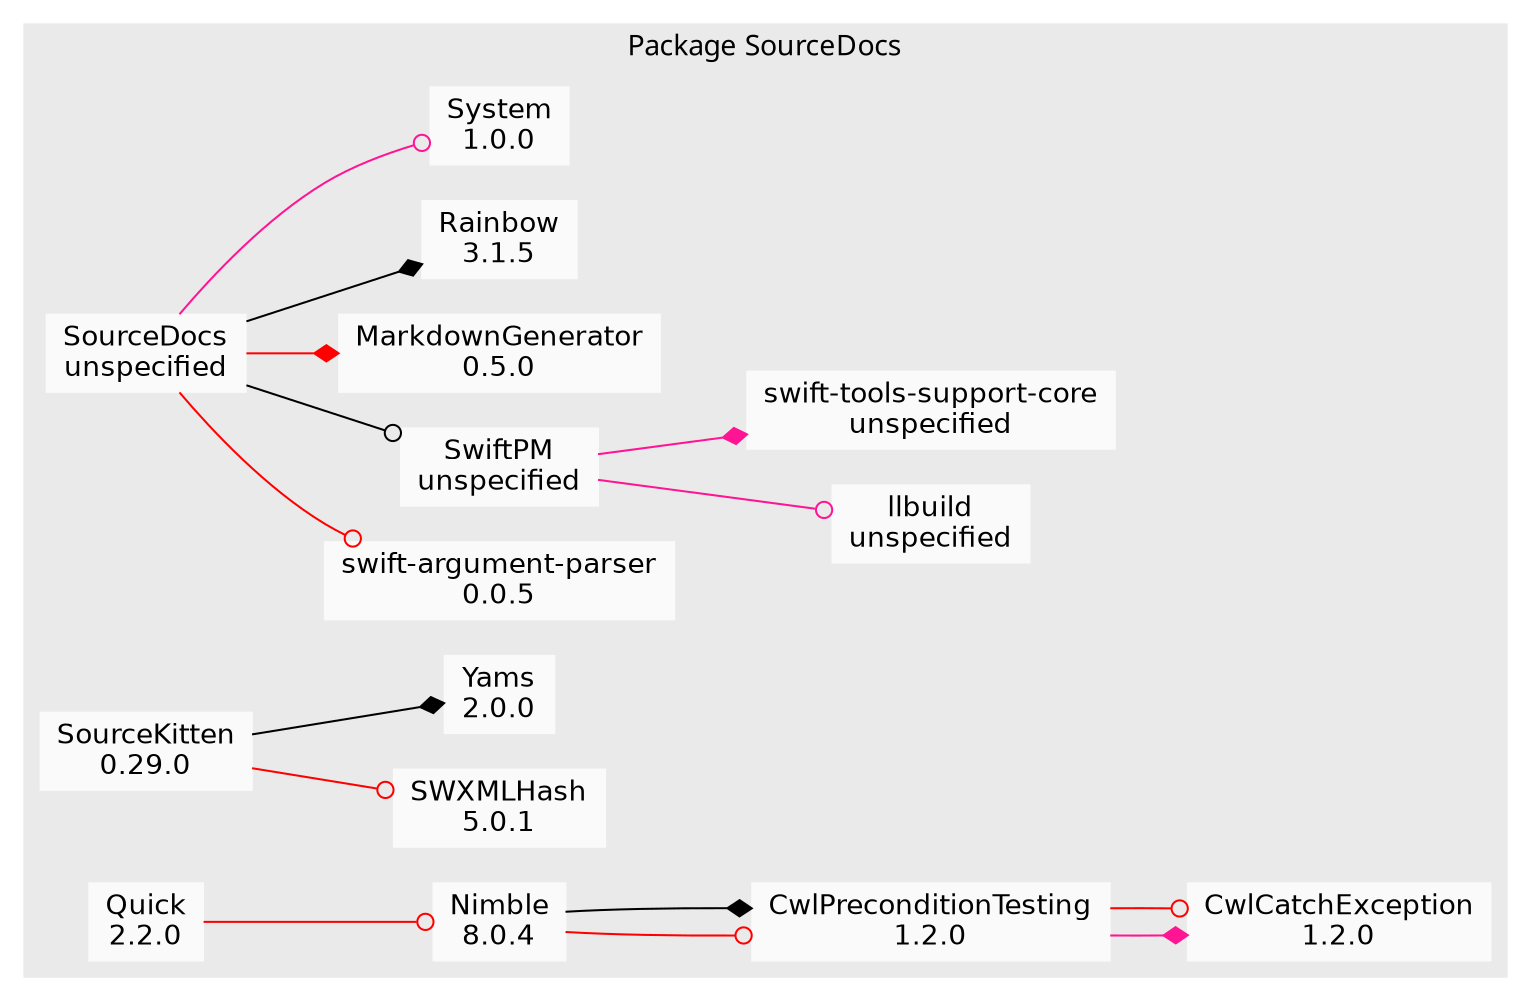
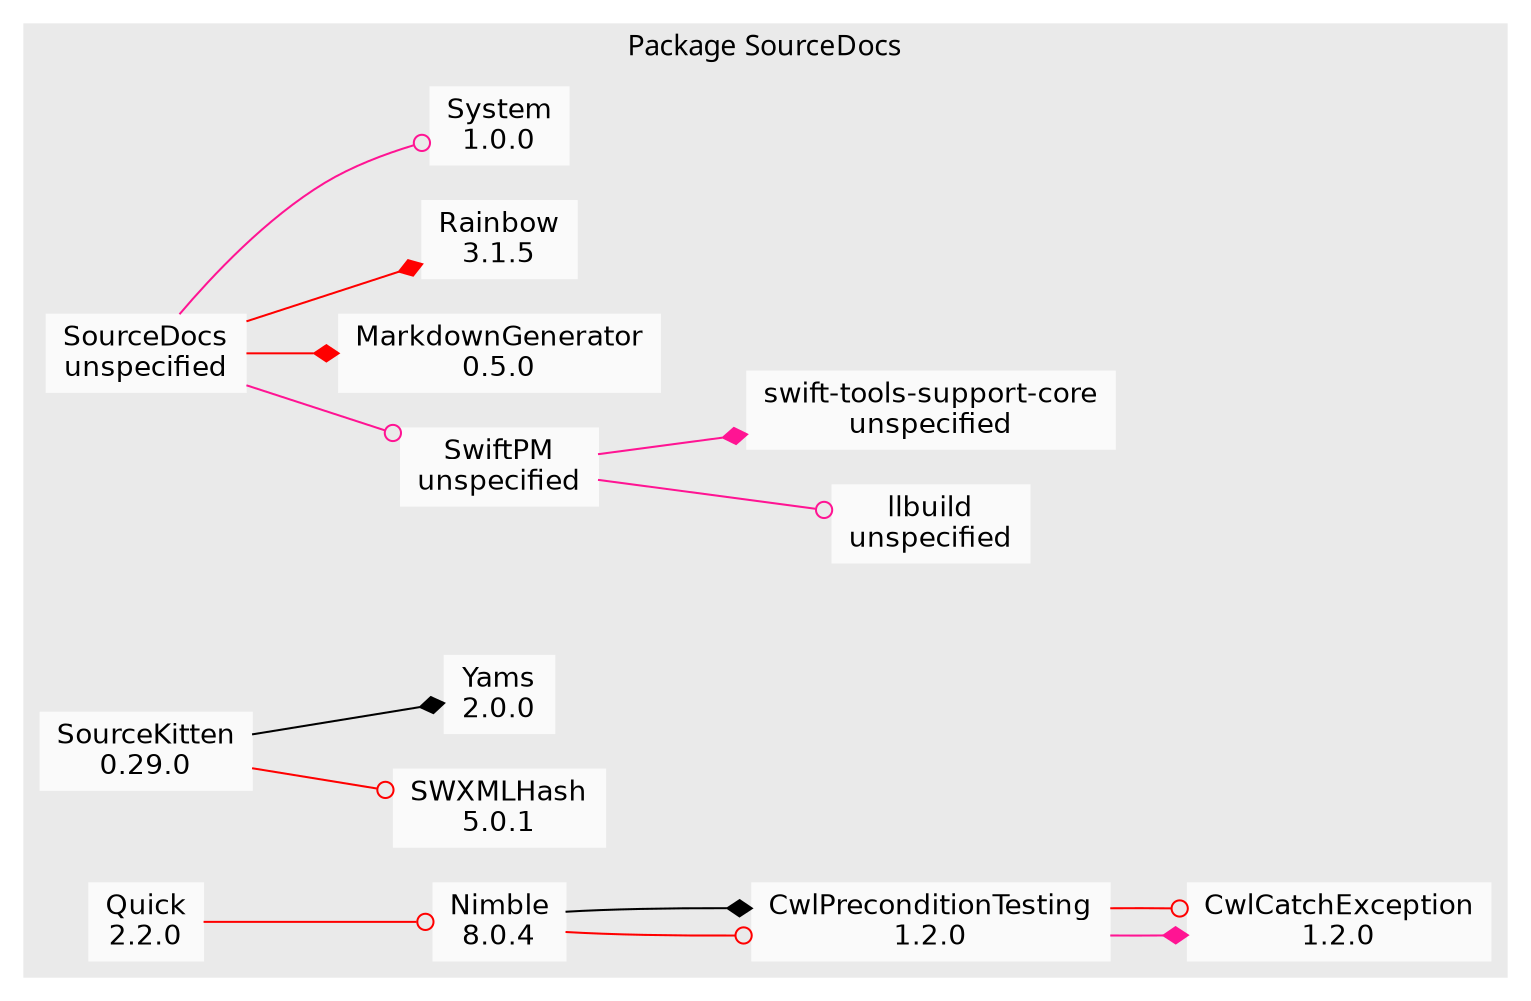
  digraph {
    color="#eaeaea"
    fontname="Helvetica-light"
    rankdir=LR
    style=filled
    node [color="#fafafa" fontname=Helvetica shape=box style=filled]
    edge [arrowhead=odot color=red]
    "SourceDocs\nunspecified"
-   "swift-argument-parser\n0.0.5"
    "SwiftPM\nunspecified"
    "SourceKitten\n0.29.0"
    "MarkdownGenerator\n0.5.0"
    "Rainbow\n3.1.5"
    "System\n1.0.0"
    "llbuild\nunspecified"
    "swift-tools-support-core\nunspecified"
    "SWXMLHash\n5.0.1"
    "Yams\n2.0.0"
    "Quick\n2.2.0"
    "Nimble\n8.0.4"
    "CwlPreconditionTesting\n1.2.0"
    "CwlCatchException\n1.2.0"
    subgraph cluster_1 {
      label="Package SourceDocs"
      "SourceDocs\nunspecified"
-     "swift-argument-parser\n0.0.5"
      "SwiftPM\nunspecified"
      "SourceKitten\n0.29.0"
      "MarkdownGenerator\n0.5.0"
      "Rainbow\n3.1.5"
      "System\n1.0.0"
      "llbuild\nunspecified"
      "swift-tools-support-core\nunspecified"
      "SWXMLHash\n5.0.1"
      "Yams\n2.0.0"
      "Quick\n2.2.0"
      "Nimble\n8.0.4"
      "CwlPreconditionTesting\n1.2.0"
      "CwlCatchException\n1.2.0"
    }
-   "SourceDocs\nunspecified" -> "swift-argument-parser\n0.0.5"
-   "SourceDocs\nunspecified" -> "SwiftPM\nunspecified" [color=black]
+   "SourceDocs\nunspecified" -> "SwiftPM\nunspecified" [color=deeppink]
    "SourceDocs\nunspecified" -> "MarkdownGenerator\n0.5.0" [arrowhead=diamond]
-   "SourceDocs\nunspecified" -> "Rainbow\n3.1.5" [arrowhead=diamond color=black]
+   "SourceDocs\nunspecified" -> "Rainbow\n3.1.5" [arrowhead=diamond]
    "SourceDocs\nunspecified" -> "System\n1.0.0" [color=deeppink]
    "SwiftPM\nunspecified" -> "llbuild\nunspecified" [color=deeppink]
    "SwiftPM\nunspecified" -> "swift-tools-support-core\nunspecified" [arrowhead=diamond color=deeppink]
    "SourceKitten\n0.29.0" -> "SWXMLHash\n5.0.1"
    "SourceKitten\n0.29.0" -> "Yams\n2.0.0" [arrowhead=diamond color=black]
    "Quick\n2.2.0" -> "Nimble\n8.0.4"
    "Nimble\n8.0.4" -> "CwlPreconditionTesting\n1.2.0"
    "Nimble\n8.0.4" -> "CwlPreconditionTesting\n1.2.0" [arrowhead=diamond color=black]
    "CwlPreconditionTesting\n1.2.0" -> "CwlCatchException\n1.2.0" [arrowhead=diamond color=deeppink]
    "CwlPreconditionTesting\n1.2.0" -> "CwlCatchException\n1.2.0"
  }
